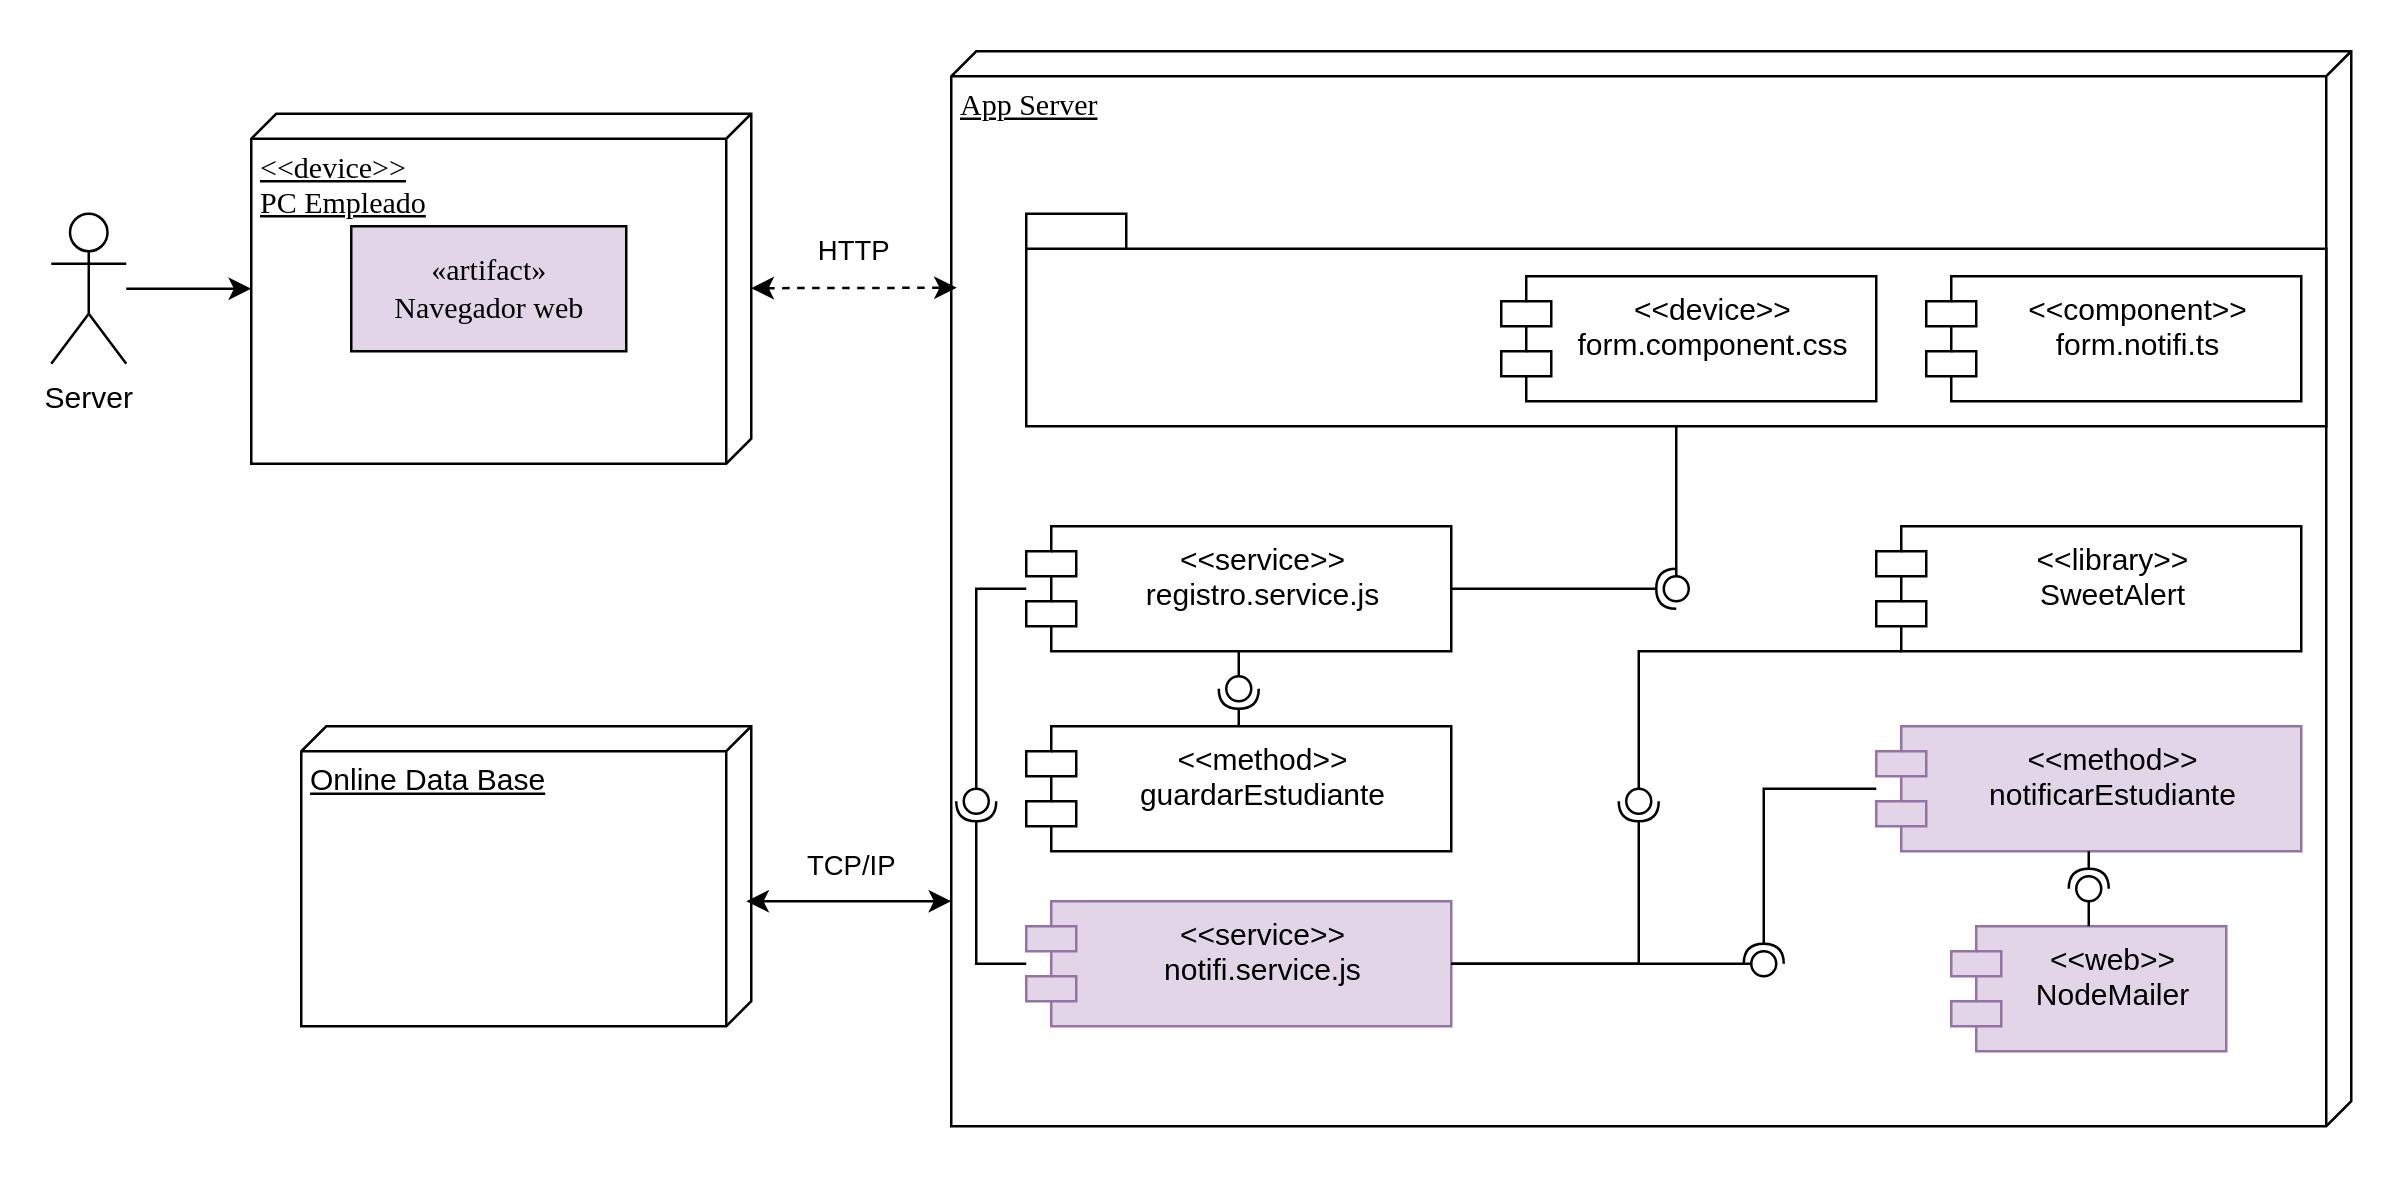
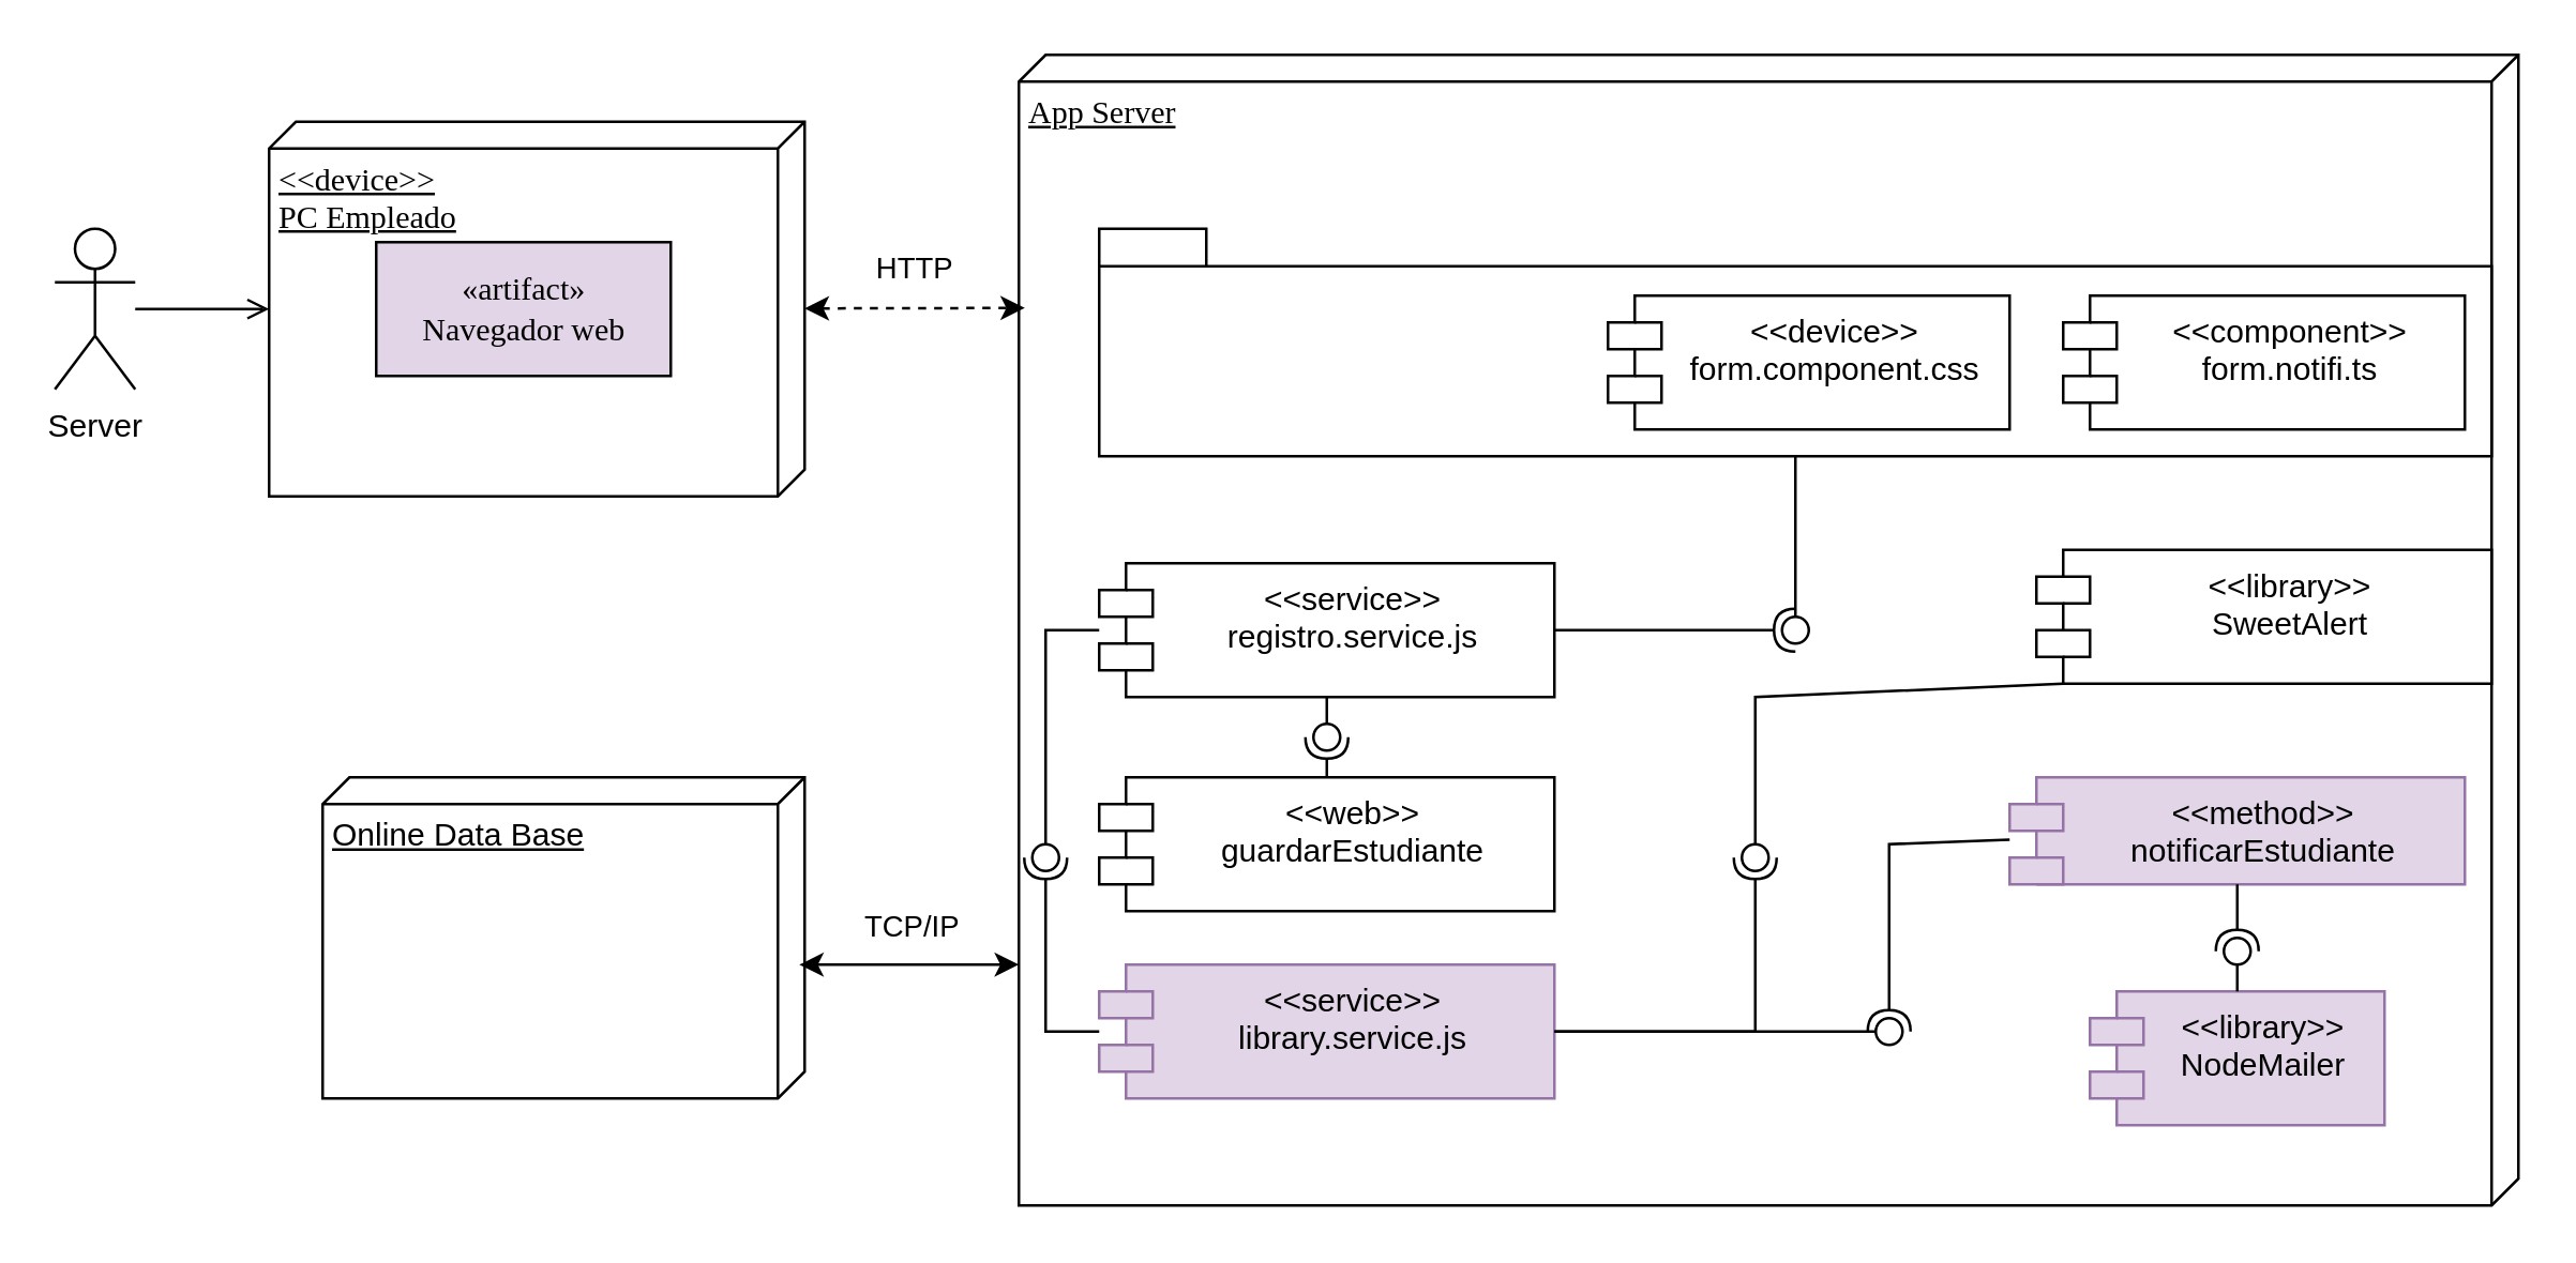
  <mxCell id="0" />
  <mxCell id="1" parent="0" />
  <mxCell id="2" value="&amp;lt;&amp;lt;device&amp;gt;&amp;gt;&lt;br&gt;PC Empleado" style="verticalAlign=top;align=left;spacingTop=8;spacingLeft=2;spacingRight=12;shape=cube;size=10;direction=south;fontStyle=4;html=1;rounded=0;shadow=0;comic=0;labelBackgroundColor=none;strokeWidth=1;fontFamily=Verdana;fontSize=12" parent="1" vertex="1"><mxGeometry x="100" y="45" width="200" height="140" as="geometry" /></mxCell>
  <mxCell id="3" value="App Server" style="verticalAlign=top;align=left;spacingTop=8;spacingLeft=2;spacingRight=12;shape=cube;size=10;direction=south;fontStyle=4;html=1;rounded=0;shadow=0;comic=0;labelBackgroundColor=none;strokeWidth=1;fontFamily=Verdana;fontSize=12" parent="1" vertex="1"><mxGeometry x="380" y="20" width="560" height="430" as="geometry" /></mxCell>
  <mxCell id="4" value="«artifact»&lt;br&gt;Navegador web" style="html=1;rounded=0;shadow=0;comic=0;labelBackgroundColor=none;strokeWidth=1;fontFamily=Verdana;fontSize=12;align=center;fillColor=#e1d5e7;" parent="1" vertex="1"><mxGeometry x="140" y="90" width="110" height="50" as="geometry" /></mxCell>
  <mxCell id="5" value="Server" style="shape=umlActor;verticalLabelPosition=bottom;verticalAlign=top;html=1;outlineConnect=0;" vertex="1" parent="1"><mxGeometry x="20" y="85" width="30" height="60" as="geometry" /></mxCell>
  <mxCell id="6" value="" style="endArrow=classic;startArrow=classic;html=1;rounded=0;entryX=0.22;entryY=0.996;entryDx=0;entryDy=0;entryPerimeter=0;dashed=1;" edge="1" parent="1" source="2" target="3"><mxGeometry width="50" height="50" relative="1" as="geometry"><mxPoint x="440" y="170" as="sourcePoint" /><mxPoint x="490" y="120" as="targetPoint" /></mxGeometry></mxCell>
  <mxCell id="7" value="HTTP" style="edgeLabel;html=1;align=center;verticalAlign=middle;resizable=0;points=[];" vertex="1" connectable="0" parent="6"><mxGeometry x="0.003" y="1" relative="1" as="geometry"><mxPoint y="-14" as="offset" /></mxGeometry></mxCell>
  <mxCell id="8" value="" style="shape=folder;fontStyle=1;spacingTop=10;tabWidth=40;tabHeight=14;tabPosition=left;html=1;whiteSpace=wrap;" vertex="1" parent="1"><mxGeometry x="410" y="85" width="520" height="85" as="geometry" /></mxCell>
  <mxCell id="9" value="&amp;lt;&amp;lt;device&amp;gt;&amp;gt;&lt;br&gt;form.component.css" style="shape=module;align=left;spacingLeft=20;align=center;verticalAlign=top;whiteSpace=wrap;html=1;" vertex="1" parent="1"><mxGeometry x="600" y="110" width="150" height="50" as="geometry" /></mxCell>
  <mxCell id="10" value="&amp;lt;&amp;lt;component&amp;gt;&amp;gt;&lt;br&gt;form.notifi.ts" style="shape=module;align=left;spacingLeft=20;align=center;verticalAlign=top;whiteSpace=wrap;html=1;" vertex="1" parent="1"><mxGeometry x="770" y="110" width="150" height="50" as="geometry" /></mxCell>
  <mxCell id="11" value="&amp;lt;&amp;lt;service&amp;gt;&amp;gt;&lt;br&gt;registro.service.js" style="shape=module;align=left;spacingLeft=20;align=center;verticalAlign=top;whiteSpace=wrap;html=1;" vertex="1" parent="1"><mxGeometry x="410" y="210" width="170" height="50" as="geometry" /></mxCell>
- <mxCell id="12" value="&amp;lt;&amp;lt;service&amp;gt;&amp;gt;&lt;br&gt;notifi.service.js" style="shape=module;align=left;spacingLeft=20;align=center;verticalAlign=top;whiteSpace=wrap;html=1;fillColor=#e1d5e7;strokeColor=#9673a6;" vertex="1" parent="1"><mxGeometry x="410" y="360" width="170" height="50" as="geometry" /></mxCell>
- <mxCell id="13" value="&amp;lt;&amp;lt;method&amp;gt;&amp;gt;&lt;br&gt;guardarEstudiante" style="shape=module;align=left;spacingLeft=20;align=center;verticalAlign=top;whiteSpace=wrap;html=1;" vertex="1" parent="1"><mxGeometry x="410" y="290" width="170" height="50" as="geometry" /></mxCell>
+ <mxCell id="12" value="&amp;lt;&amp;lt;service&amp;gt;&amp;gt;&lt;br&gt;library.service.js" style="shape=module;align=left;spacingLeft=20;align=center;verticalAlign=top;whiteSpace=wrap;html=1;fillColor=#e1d5e7;strokeColor=#9673a6;" vertex="1" parent="1"><mxGeometry x="410" y="360" width="170" height="50" as="geometry" /></mxCell>
+ <mxCell id="13" value="&amp;lt;&amp;lt;web&amp;gt;&amp;gt;&lt;br&gt;guardarEstudiante" style="shape=module;align=left;spacingLeft=20;align=center;verticalAlign=top;whiteSpace=wrap;html=1;" vertex="1" parent="1"><mxGeometry x="410" y="290" width="170" height="50" as="geometry" /></mxCell>
  <mxCell id="14" value="" style="rounded=0;orthogonalLoop=1;jettySize=auto;html=1;endArrow=halfCircle;endFill=0;endSize=6;strokeWidth=1;sketch=0;" edge="1" target="16" parent="1" source="11"><mxGeometry relative="1" as="geometry"><mxPoint x="680" y="205" as="sourcePoint" /></mxGeometry></mxCell>
  <mxCell id="15" value="" style="rounded=0;orthogonalLoop=1;jettySize=auto;html=1;endArrow=oval;endFill=0;sketch=0;sourcePerimeterSpacing=0;targetPerimeterSpacing=0;endSize=10;exitX=0.5;exitY=1;exitDx=0;exitDy=0;exitPerimeter=0;" edge="1" target="16" parent="1" source="8"><mxGeometry relative="1" as="geometry"><mxPoint x="640" y="205" as="sourcePoint" /></mxGeometry></mxCell>
  <mxCell id="16" value="" style="ellipse;whiteSpace=wrap;html=1;align=center;aspect=fixed;fillColor=none;strokeColor=none;resizable=0;perimeter=centerPerimeter;rotatable=0;allowArrows=0;points=[];outlineConnect=1;" vertex="1" parent="1"><mxGeometry x="665" y="230" width="10" height="10" as="geometry" /></mxCell>
- <mxCell id="17" value="&amp;lt;&amp;lt;library&amp;gt;&amp;gt;&lt;br&gt;SweetAlert" style="shape=module;align=left;spacingLeft=20;align=center;verticalAlign=top;whiteSpace=wrap;html=1;" vertex="1" parent="1"><mxGeometry x="750" y="210" width="170" height="50" as="geometry" /></mxCell>
- <mxCell id="18" value="&amp;lt;&amp;lt;web&amp;gt;&amp;gt;&lt;br&gt;NodeMailer" style="shape=module;align=left;spacingLeft=20;align=center;verticalAlign=top;whiteSpace=wrap;html=1;fillColor=#e1d5e7;strokeColor=#9673a6;" vertex="1" parent="1"><mxGeometry x="780" y="370" width="110" height="50" as="geometry" /></mxCell>
- <mxCell id="19" value="&amp;lt;&amp;lt;method&amp;gt;&amp;gt;&lt;br&gt;notificarEstudiante" style="shape=module;align=left;spacingLeft=20;align=center;verticalAlign=top;whiteSpace=wrap;html=1;fillColor=#e1d5e7;strokeColor=#9673a6;" vertex="1" parent="1"><mxGeometry x="750" y="290" width="170" height="50" as="geometry" /></mxCell>
+ <mxCell id="17" value="&amp;lt;&amp;lt;library&amp;gt;&amp;gt;&lt;br&gt;SweetAlert" style="shape=module;align=left;spacingLeft=20;align=center;verticalAlign=top;whiteSpace=wrap;html=1;" vertex="1" parent="1"><mxGeometry x="760" y="205" width="170" height="50" as="geometry" /></mxCell>
+ <mxCell id="18" value="&amp;lt;&amp;lt;library&amp;gt;&amp;gt;&lt;br&gt;NodeMailer" style="shape=module;align=left;spacingLeft=20;align=center;verticalAlign=top;whiteSpace=wrap;html=1;fillColor=#e1d5e7;strokeColor=#9673a6;" vertex="1" parent="1"><mxGeometry x="780" y="370" width="110" height="50" as="geometry" /></mxCell>
+ <mxCell id="19" value="&amp;lt;&amp;lt;method&amp;gt;&amp;gt;&lt;br&gt;notificarEstudiante" style="shape=module;align=left;spacingLeft=20;align=center;verticalAlign=top;whiteSpace=wrap;html=1;fillColor=#e1d5e7;strokeColor=#9673a6;" vertex="1" parent="1"><mxGeometry x="750" y="290" width="170" height="40" as="geometry" /></mxCell>
  <mxCell id="20" value="" style="rounded=0;orthogonalLoop=1;jettySize=auto;html=1;endArrow=halfCircle;endFill=0;endSize=6;strokeWidth=1;sketch=0;" edge="1" target="22" parent="1" source="13"><mxGeometry relative="1" as="geometry"><mxPoint x="680" y="345" as="sourcePoint" /></mxGeometry></mxCell>
  <mxCell id="21" value="" style="rounded=0;orthogonalLoop=1;jettySize=auto;html=1;endArrow=oval;endFill=0;sketch=0;sourcePerimeterSpacing=0;targetPerimeterSpacing=0;endSize=10;" edge="1" target="22" parent="1" source="11"><mxGeometry relative="1" as="geometry"><mxPoint x="640" y="345" as="sourcePoint" /></mxGeometry></mxCell>
  <mxCell id="22" value="" style="ellipse;whiteSpace=wrap;html=1;align=center;aspect=fixed;fillColor=none;strokeColor=none;resizable=0;perimeter=centerPerimeter;rotatable=0;allowArrows=0;points=[];outlineConnect=1;" vertex="1" parent="1"><mxGeometry x="490" y="270" width="10" height="10" as="geometry" /></mxCell>
  <mxCell id="23" value="" style="rounded=0;orthogonalLoop=1;jettySize=auto;html=1;endArrow=halfCircle;endFill=0;endSize=6;strokeWidth=1;sketch=0;" edge="1" target="25" parent="1" source="12"><mxGeometry relative="1" as="geometry"><mxPoint x="410" y="345" as="sourcePoint" /><Array as="points"><mxPoint x="390" y="385" /></Array></mxGeometry></mxCell>
  <mxCell id="24" value="" style="rounded=0;orthogonalLoop=1;jettySize=auto;html=1;endArrow=oval;endFill=0;sketch=0;sourcePerimeterSpacing=0;targetPerimeterSpacing=0;endSize=10;" edge="1" target="25" parent="1" source="11"><mxGeometry relative="1" as="geometry"><mxPoint x="370" y="345" as="sourcePoint" /><Array as="points"><mxPoint x="390" y="235" /></Array></mxGeometry></mxCell>
  <mxCell id="25" value="" style="ellipse;whiteSpace=wrap;html=1;align=center;aspect=fixed;fillColor=none;strokeColor=none;resizable=0;perimeter=centerPerimeter;rotatable=0;allowArrows=0;points=[];outlineConnect=1;" vertex="1" parent="1"><mxGeometry x="385" y="315" width="10" height="10" as="geometry" /></mxCell>
  <mxCell id="26" value="" style="rounded=0;orthogonalLoop=1;jettySize=auto;html=1;endArrow=halfCircle;endFill=0;endSize=6;strokeWidth=1;sketch=0;" edge="1" target="28" parent="1" source="19"><mxGeometry relative="1" as="geometry"><mxPoint x="705" y="335" as="sourcePoint" /><Array as="points"><mxPoint x="705" y="315" /></Array></mxGeometry></mxCell>
  <mxCell id="27" value="" style="rounded=0;orthogonalLoop=1;jettySize=auto;html=1;endArrow=oval;endFill=0;sketch=0;sourcePerimeterSpacing=0;targetPerimeterSpacing=0;endSize=10;" edge="1" target="28" parent="1" source="12"><mxGeometry relative="1" as="geometry"><mxPoint x="665" y="335" as="sourcePoint" /></mxGeometry></mxCell>
  <mxCell id="28" value="" style="ellipse;whiteSpace=wrap;html=1;align=center;aspect=fixed;fillColor=none;strokeColor=none;resizable=0;perimeter=centerPerimeter;rotatable=0;allowArrows=0;points=[];outlineConnect=1;" vertex="1" parent="1"><mxGeometry x="700" y="380" width="10" height="10" as="geometry" /></mxCell>
  <mxCell id="29" value="" style="rounded=0;orthogonalLoop=1;jettySize=auto;html=1;endArrow=halfCircle;endFill=0;endSize=6;strokeWidth=1;sketch=0;" edge="1" target="31" parent="1" source="12"><mxGeometry relative="1" as="geometry"><mxPoint x="665" y="295" as="sourcePoint" /><Array as="points"><mxPoint x="655" y="385" /></Array></mxGeometry></mxCell>
  <mxCell id="30" value="" style="rounded=0;orthogonalLoop=1;jettySize=auto;html=1;endArrow=oval;endFill=0;sketch=0;sourcePerimeterSpacing=0;targetPerimeterSpacing=0;endSize=10;exitX=0;exitY=1;exitDx=10;exitDy=0;exitPerimeter=0;" edge="1" target="31" parent="1" source="17"><mxGeometry relative="1" as="geometry"><mxPoint x="625" y="295" as="sourcePoint" /><Array as="points"><mxPoint x="655" y="260" /></Array></mxGeometry></mxCell>
  <mxCell id="31" value="" style="ellipse;whiteSpace=wrap;html=1;align=center;aspect=fixed;fillColor=none;strokeColor=none;resizable=0;perimeter=centerPerimeter;rotatable=0;allowArrows=0;points=[];outlineConnect=1;" vertex="1" parent="1"><mxGeometry x="650" y="315" width="10" height="10" as="geometry" /></mxCell>
  <mxCell id="32" value="" style="rounded=0;orthogonalLoop=1;jettySize=auto;html=1;endArrow=halfCircle;endFill=0;endSize=6;strokeWidth=1;sketch=0;" edge="1" target="34" parent="1" source="19"><mxGeometry relative="1" as="geometry"><mxPoint x="830" y="505" as="sourcePoint" /></mxGeometry></mxCell>
  <mxCell id="33" value="" style="rounded=0;orthogonalLoop=1;jettySize=auto;html=1;endArrow=oval;endFill=0;sketch=0;sourcePerimeterSpacing=0;targetPerimeterSpacing=0;endSize=10;" edge="1" target="34" parent="1" source="18"><mxGeometry relative="1" as="geometry"><mxPoint x="790" y="505" as="sourcePoint" /></mxGeometry></mxCell>
  <mxCell id="34" value="" style="ellipse;whiteSpace=wrap;html=1;align=center;aspect=fixed;fillColor=none;strokeColor=none;resizable=0;perimeter=centerPerimeter;rotatable=0;allowArrows=0;points=[];outlineConnect=1;" vertex="1" parent="1"><mxGeometry x="830" y="350" width="10" height="10" as="geometry" /></mxCell>
- <mxCell id="35" value="" style="endArrow=classic;html=1;rounded=0;" edge="1" parent="1" source="5" target="2"><mxGeometry width="50" height="50" relative="1" as="geometry"><mxPoint x="0" y="320" as="sourcePoint" /><mxPoint x="50" y="270" as="targetPoint" /></mxGeometry></mxCell>
+ <mxCell id="35" value="" style="endArrow=open;html=1;rounded=0;" edge="1" parent="1" source="5" target="2"><mxGeometry width="50" height="50" relative="1" as="geometry"><mxPoint x="0" y="320" as="sourcePoint" /><mxPoint x="50" y="270" as="targetPoint" /></mxGeometry></mxCell>
  <mxCell id="36" value="Online Data Base" style="verticalAlign=top;align=left;spacingTop=8;spacingLeft=2;spacingRight=12;shape=cube;size=10;direction=south;fontStyle=4;html=1;whiteSpace=wrap;" vertex="1" parent="1"><mxGeometry x="120" y="290" width="180" height="120" as="geometry" /></mxCell>
  <mxCell id="37" value="" style="endArrow=classic;startArrow=classic;html=1;rounded=0;entryX=0.22;entryY=0.996;entryDx=0;entryDy=0;entryPerimeter=0;" edge="1" parent="1"><mxGeometry width="50" height="50" relative="1" as="geometry"><mxPoint x="298" y="360" as="sourcePoint" /><mxPoint x="380" y="360" as="targetPoint" /></mxGeometry></mxCell>
  <mxCell id="38" value="TCP/IP" style="edgeLabel;html=1;align=center;verticalAlign=middle;resizable=0;points=[];" vertex="1" connectable="0" parent="37"><mxGeometry x="0.003" y="1" relative="1" as="geometry"><mxPoint y="-14" as="offset" /></mxGeometry></mxCell>
